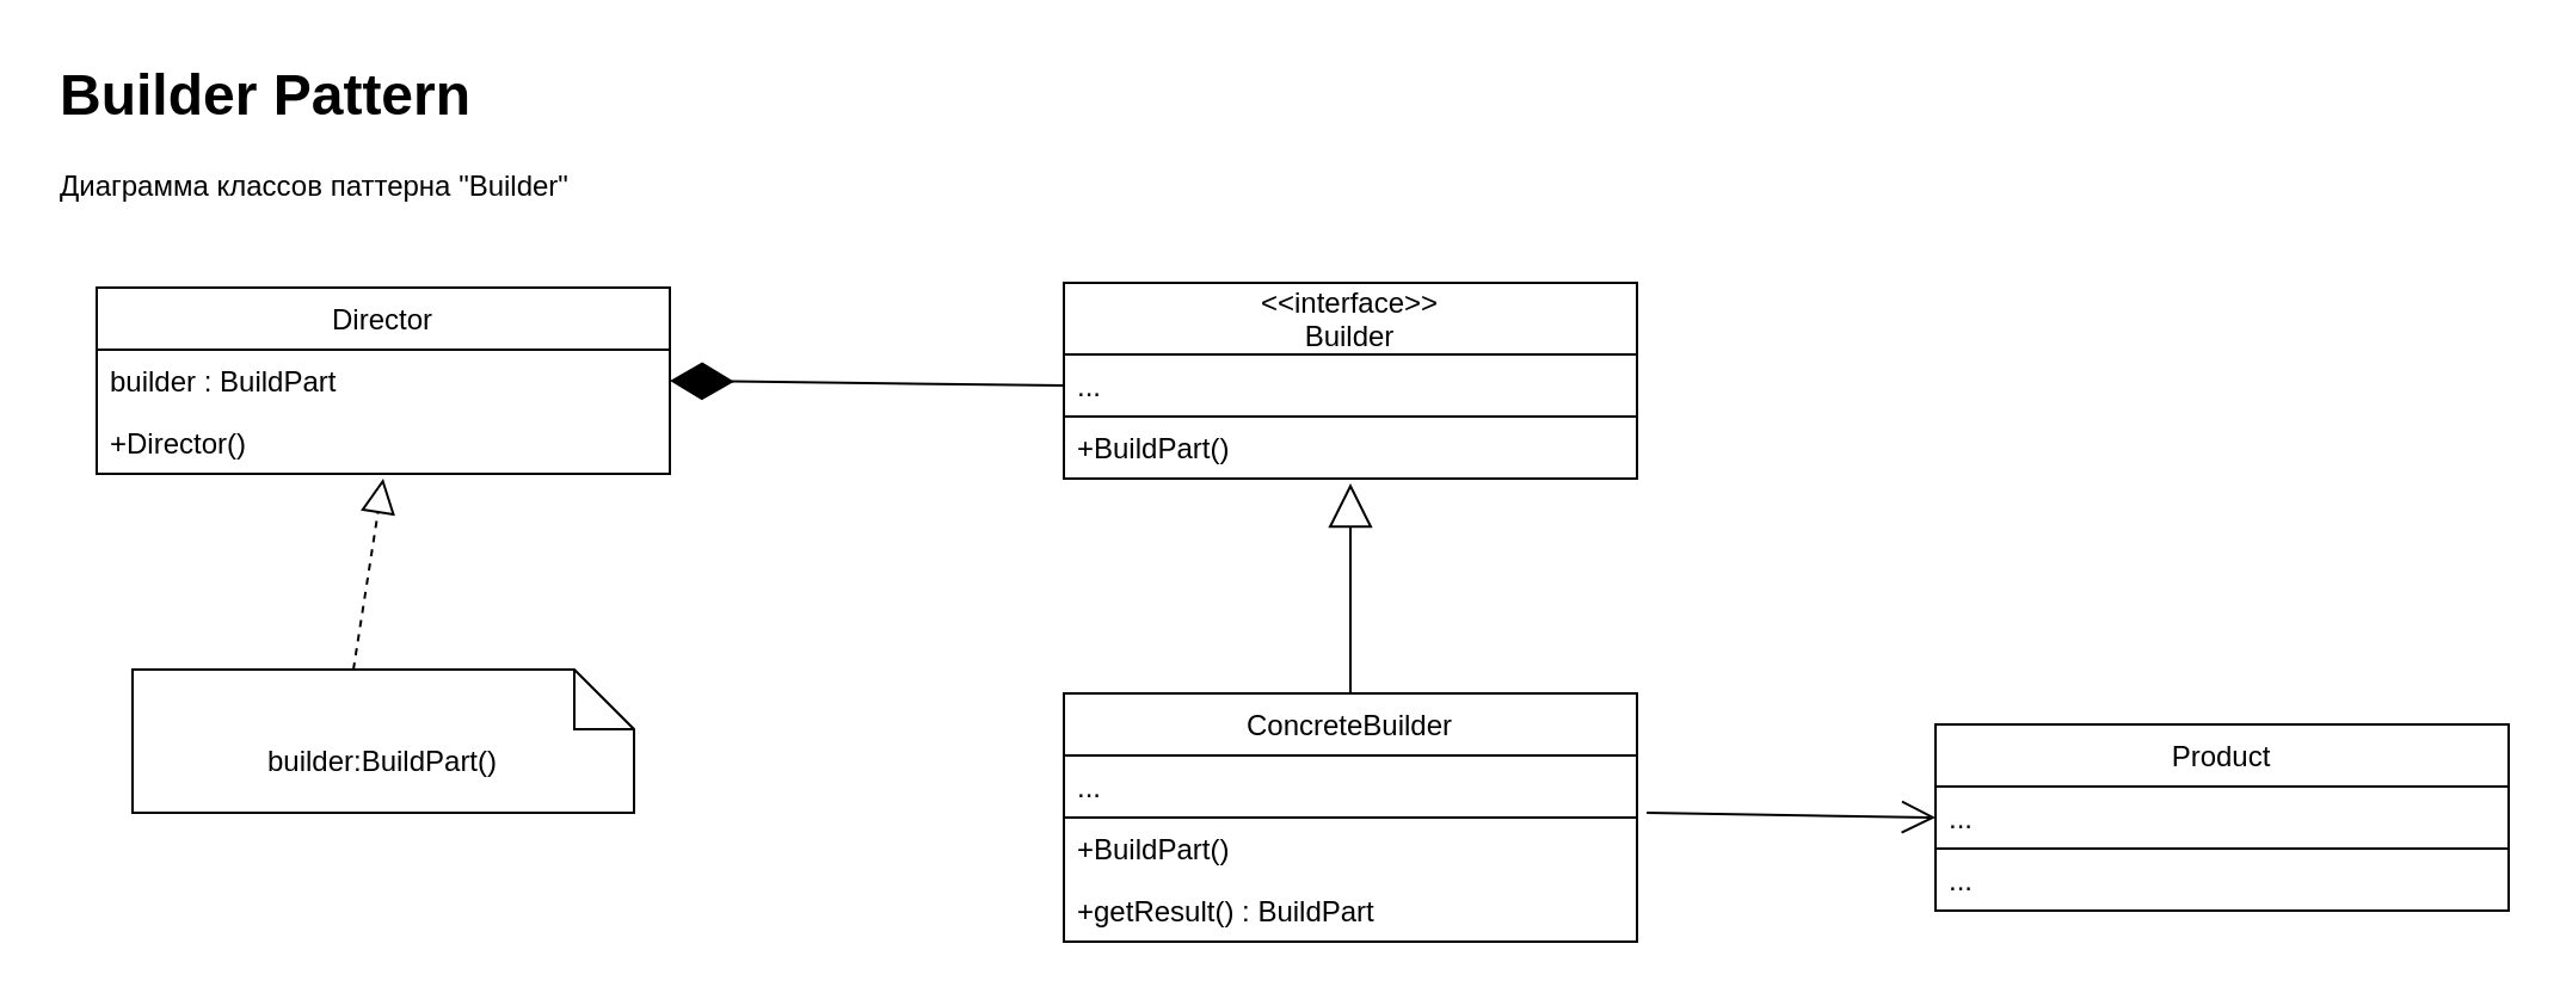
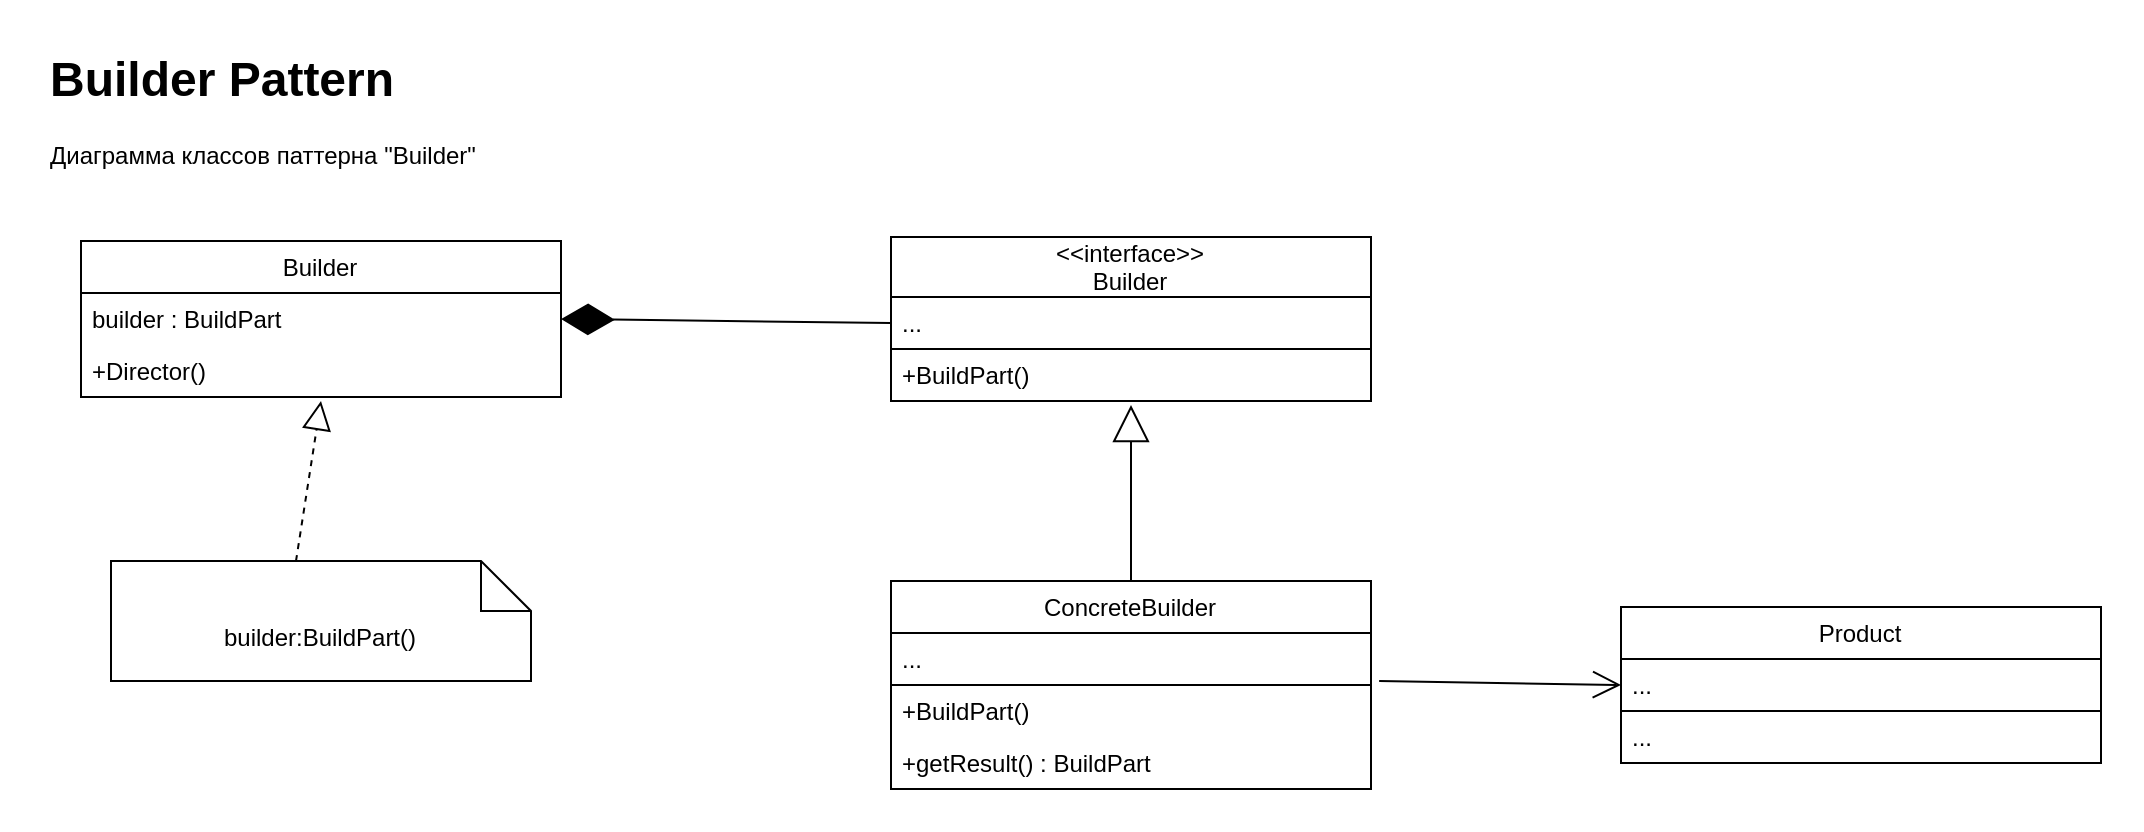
  <mxCell id="0" />
  <mxCell id="1" parent="0" />
  <mxCell id="2" value="&lt;h1&gt;Builder Pattern&lt;/h1&gt;&lt;p&gt;Диаграмма классов паттерна &quot;Builder&quot;&lt;/p&gt;" style="text;html=1;strokeColor=none;fillColor=none;spacing=5;spacingTop=-20;whiteSpace=wrap;overflow=hidden;rounded=0;" parent="1" vertex="1"><mxGeometry x="20" y="20" width="300" height="80" as="geometry" /></mxCell>
- <mxCell id="3" value="Director" style="swimlane;fontStyle=0;childLayout=stackLayout;horizontal=1;startSize=26;fillColor=none;horizontalStack=0;resizeParent=1;resizeParentMax=0;resizeLast=0;collapsible=1;marginBottom=0;" parent="1" vertex="1"><mxGeometry x="40" y="120" width="240" height="78" as="geometry" /></mxCell>
+ <mxCell id="3" value="Builder" style="swimlane;fontStyle=0;childLayout=stackLayout;horizontal=1;startSize=26;fillColor=none;horizontalStack=0;resizeParent=1;resizeParentMax=0;resizeLast=0;collapsible=1;marginBottom=0;" parent="1" vertex="1"><mxGeometry x="40" y="120" width="240" height="78" as="geometry" /></mxCell>
  <mxCell id="4" value="builder : BuildPart" style="text;strokeColor=none;fillColor=none;align=left;verticalAlign=top;spacingLeft=4;spacingRight=4;overflow=hidden;rotatable=0;points=[[0,0.5],[1,0.5]];portConstraint=eastwest;" parent="3" vertex="1"><mxGeometry y="26" width="240" height="26" as="geometry" /></mxCell>
  <mxCell id="5" value="+Director()" style="text;strokeColor=none;fillColor=none;align=left;verticalAlign=top;spacingLeft=4;spacingRight=4;overflow=hidden;rotatable=0;points=[[0,0.5],[1,0.5]];portConstraint=eastwest;" parent="3" vertex="1"><mxGeometry y="52" width="240" height="26" as="geometry" /></mxCell>
  <mxCell id="6" value="&lt;&lt;interface&gt;&gt;&#10;Builder" style="swimlane;fontStyle=0;childLayout=stackLayout;horizontal=1;startSize=30;fillColor=none;horizontalStack=0;resizeParent=1;resizeParentMax=0;resizeLast=0;collapsible=1;marginBottom=0;" parent="1" vertex="1"><mxGeometry x="445" y="118" width="240" height="82" as="geometry" /></mxCell>
  <mxCell id="7" value="..." style="text;strokeColor=default;fillColor=none;align=left;verticalAlign=top;spacingLeft=4;spacingRight=4;overflow=hidden;rotatable=0;points=[[0,0.5],[1,0.5]];portConstraint=eastwest;" parent="6" vertex="1"><mxGeometry y="30" width="240" height="26" as="geometry" /></mxCell>
  <mxCell id="8" value="+BuildPart()" style="text;strokeColor=none;fillColor=none;align=left;verticalAlign=top;spacingLeft=4;spacingRight=4;overflow=hidden;rotatable=0;points=[[0,0.5],[1,0.5]];portConstraint=eastwest;" vertex="1" parent="6"><mxGeometry y="56" width="240" height="26" as="geometry" /></mxCell>
  <mxCell id="9" value="ConcreteBuilder" style="swimlane;fontStyle=0;childLayout=stackLayout;horizontal=1;startSize=26;fillColor=none;horizontalStack=0;resizeParent=1;resizeParentMax=0;resizeLast=0;collapsible=1;marginBottom=0;" vertex="1" parent="1"><mxGeometry x="445" y="290" width="240" height="104" as="geometry" /></mxCell>
  <mxCell id="10" value="..." style="text;strokeColor=default;fillColor=none;align=left;verticalAlign=top;spacingLeft=4;spacingRight=4;overflow=hidden;rotatable=0;points=[[0,0.5],[1,0.5]];portConstraint=eastwest;strokeWidth=1;perimeterSpacing=0;" vertex="1" parent="9"><mxGeometry y="26" width="240" height="26" as="geometry" /></mxCell>
  <mxCell id="11" value="+BuildPart()" style="text;strokeColor=none;fillColor=none;align=left;verticalAlign=top;spacingLeft=4;spacingRight=4;overflow=hidden;rotatable=0;points=[[0,0.5],[1,0.5]];portConstraint=eastwest;" vertex="1" parent="9"><mxGeometry y="52" width="240" height="26" as="geometry" /></mxCell>
  <mxCell id="12" value="+getResult() : BuildPart" style="text;strokeColor=none;fillColor=none;align=left;verticalAlign=top;spacingLeft=4;spacingRight=4;overflow=hidden;rotatable=0;points=[[0,0.5],[1,0.5]];portConstraint=eastwest;" vertex="1" parent="9"><mxGeometry y="78" width="240" height="26" as="geometry" /></mxCell>
  <mxCell id="13" value="Product" style="swimlane;fontStyle=0;childLayout=stackLayout;horizontal=1;startSize=26;fillColor=none;horizontalStack=0;resizeParent=1;resizeParentMax=0;resizeLast=0;collapsible=1;marginBottom=0;" vertex="1" parent="1"><mxGeometry x="810" y="303" width="240" height="78" as="geometry" /></mxCell>
  <mxCell id="14" value="..." style="text;strokeColor=default;fillColor=none;align=left;verticalAlign=top;spacingLeft=4;spacingRight=4;overflow=hidden;rotatable=0;points=[[0,0.5],[1,0.5]];portConstraint=eastwest;" vertex="1" parent="13"><mxGeometry y="26" width="240" height="26" as="geometry" /></mxCell>
  <mxCell id="15" value="..." style="text;strokeColor=none;fillColor=none;align=left;verticalAlign=top;spacingLeft=4;spacingRight=4;overflow=hidden;rotatable=0;points=[[0,0.5],[1,0.5]];portConstraint=eastwest;" vertex="1" parent="13"><mxGeometry y="52" width="240" height="26" as="geometry" /></mxCell>
  <mxCell id="16" value="" style="endArrow=block;endSize=16;endFill=0;html=1;rounded=0;exitX=0.5;exitY=0;exitDx=0;exitDy=0;entryX=0.5;entryY=1.077;entryDx=0;entryDy=0;entryPerimeter=0;" edge="1" parent="1" source="9" target="8"><mxGeometry width="160" relative="1" as="geometry"><mxPoint x="600" y="370" as="sourcePoint" /><mxPoint x="760" y="370" as="targetPoint" /></mxGeometry></mxCell>
  <mxCell id="17" value="" style="endArrow=diamondThin;endFill=1;endSize=24;html=1;rounded=0;entryX=1;entryY=0.5;entryDx=0;entryDy=0;exitX=0;exitY=0.5;exitDx=0;exitDy=0;" edge="1" parent="1" source="7" target="4"><mxGeometry width="160" relative="1" as="geometry"><mxPoint x="280" y="310" as="sourcePoint" /><mxPoint x="440" y="310" as="targetPoint" /></mxGeometry></mxCell>
  <mxCell id="18" value="" style="endArrow=open;endFill=1;endSize=12;html=1;rounded=0;exitX=1.017;exitY=-0.077;exitDx=0;exitDy=0;exitPerimeter=0;entryX=0;entryY=0.5;entryDx=0;entryDy=0;" edge="1" parent="1" source="11" target="14"><mxGeometry width="160" relative="1" as="geometry"><mxPoint x="690" y="341.5" as="sourcePoint" /><mxPoint x="820" y="330" as="targetPoint" /></mxGeometry></mxCell>
  <mxCell id="19" value="builder:BuildPart()" style="shape=note2;boundedLbl=1;whiteSpace=wrap;html=1;size=25;verticalAlign=top;align=center;" vertex="1" parent="1"><mxGeometry x="55" y="280" width="210" height="60" as="geometry" /></mxCell>
  <mxCell id="20" value="" style="endArrow=block;dashed=1;endFill=0;endSize=12;html=1;rounded=0;exitX=0;exitY=0;exitDx=92.5;exitDy=0;exitPerimeter=0;" edge="1" parent="1" source="19"><mxGeometry width="160" relative="1" as="geometry"><mxPoint x="-10" y="250" as="sourcePoint" /><mxPoint x="160" y="200" as="targetPoint" /></mxGeometry></mxCell>
